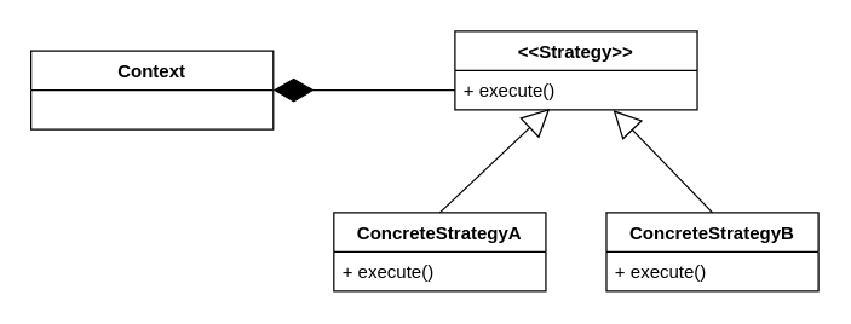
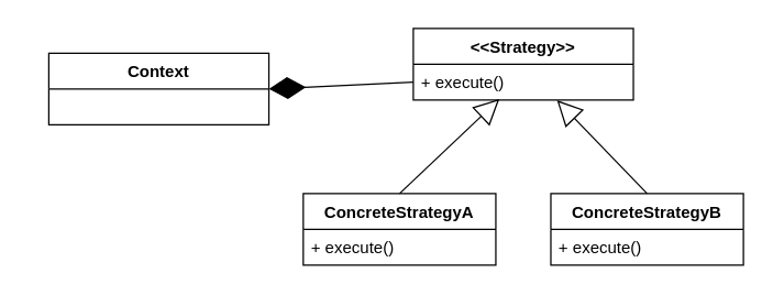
  <mxCell id="0" />
  <mxCell id="1" parent="0" />
  <mxCell id="2" value="&lt;&lt;Strategy&gt;&gt;" style="swimlane;fontStyle=1;align=center;verticalAlign=top;childLayout=stackLayout;horizontal=1;startSize=26;horizontalStack=0;resizeParent=1;resizeParentMax=0;resizeLast=0;collapsible=1;marginBottom=0;" vertex="1" parent="1"><mxGeometry x="300" y="20" width="160" height="52" as="geometry" /></mxCell>
  <mxCell id="3" value="+ execute()" style="text;strokeColor=none;fillColor=none;align=left;verticalAlign=top;spacingLeft=4;spacingRight=4;overflow=hidden;rotatable=0;points=[[0,0.5],[1,0.5]];portConstraint=eastwest;" vertex="1" parent="2"><mxGeometry y="26" width="160" height="26" as="geometry" /></mxCell>
  <mxCell id="4" value="ConcreteStrategyA" style="swimlane;fontStyle=1;align=center;verticalAlign=top;childLayout=stackLayout;horizontal=1;startSize=26;horizontalStack=0;resizeParent=1;resizeParentMax=0;resizeLast=0;collapsible=1;marginBottom=0;" vertex="1" parent="1"><mxGeometry x="220" y="140" width="140" height="52" as="geometry" /></mxCell>
  <mxCell id="5" value="+ execute()" style="text;strokeColor=none;fillColor=none;align=left;verticalAlign=top;spacingLeft=4;spacingRight=4;overflow=hidden;rotatable=0;points=[[0,0.5],[1,0.5]];portConstraint=eastwest;" vertex="1" parent="4"><mxGeometry y="26" width="140" height="26" as="geometry" /></mxCell>
  <mxCell id="6" value="ConcreteStrategyB" style="swimlane;fontStyle=1;align=center;verticalAlign=top;childLayout=stackLayout;horizontal=1;startSize=26;horizontalStack=0;resizeParent=1;resizeParentMax=0;resizeLast=0;collapsible=1;marginBottom=0;" vertex="1" parent="1"><mxGeometry x="400" y="140" width="140" height="52" as="geometry" /></mxCell>
  <mxCell id="7" value="+ execute()" style="text;strokeColor=none;fillColor=none;align=left;verticalAlign=top;spacingLeft=4;spacingRight=4;overflow=hidden;rotatable=0;points=[[0,0.5],[1,0.5]];portConstraint=eastwest;" vertex="1" parent="6"><mxGeometry y="26" width="140" height="26" as="geometry" /></mxCell>
  <mxCell id="8" value="" style="endArrow=block;endSize=16;endFill=0;html=1;rounded=0;exitX=0.5;exitY=0;exitDx=0;exitDy=0;entryX=0.391;entryY=0.974;entryDx=0;entryDy=0;entryPerimeter=0;" edge="1" parent="1" source="4" target="3"><mxGeometry width="160" relative="1" as="geometry"><mxPoint x="440" y="130" as="sourcePoint" /><mxPoint x="600" y="130" as="targetPoint" /></mxGeometry></mxCell>
  <mxCell id="9" value="" style="endArrow=block;endSize=16;endFill=0;html=1;rounded=0;exitX=0.5;exitY=0;exitDx=0;exitDy=0;entryX=0.653;entryY=1.007;entryDx=0;entryDy=0;entryPerimeter=0;" edge="1" parent="1" source="6" target="3"><mxGeometry width="160" relative="1" as="geometry"><mxPoint x="300" y="150" as="sourcePoint" /><mxPoint x="372.56" y="81.324" as="targetPoint" /></mxGeometry></mxCell>
- <mxCell id="10" value="Context" style="swimlane;fontStyle=1;align=center;verticalAlign=top;childLayout=stackLayout;horizontal=1;startSize=26;horizontalStack=0;resizeParent=1;resizeParentMax=0;resizeLast=0;collapsible=1;marginBottom=0;" vertex="1" parent="1"><mxGeometry x="20" y="33" width="160" height="52" as="geometry" /></mxCell>
+ <mxCell id="10" value="Context" style="swimlane;fontStyle=1;align=center;verticalAlign=top;childLayout=stackLayout;horizontal=1;startSize=26;horizontalStack=0;resizeParent=1;resizeParentMax=0;resizeLast=0;collapsible=1;marginBottom=0;" vertex="1" parent="1"><mxGeometry x="35" y="38" width="160" height="52" as="geometry" /></mxCell>
  <mxCell id="11" value="" style="endArrow=diamondThin;endFill=1;endSize=24;html=1;rounded=0;entryX=1;entryY=0.5;entryDx=0;entryDy=0;exitX=0;exitY=0.5;exitDx=0;exitDy=0;" edge="1" parent="1" source="3" target="10"><mxGeometry width="160" relative="1" as="geometry"><mxPoint x="350" y="130" as="sourcePoint" /><mxPoint x="510" y="130" as="targetPoint" /></mxGeometry></mxCell>
